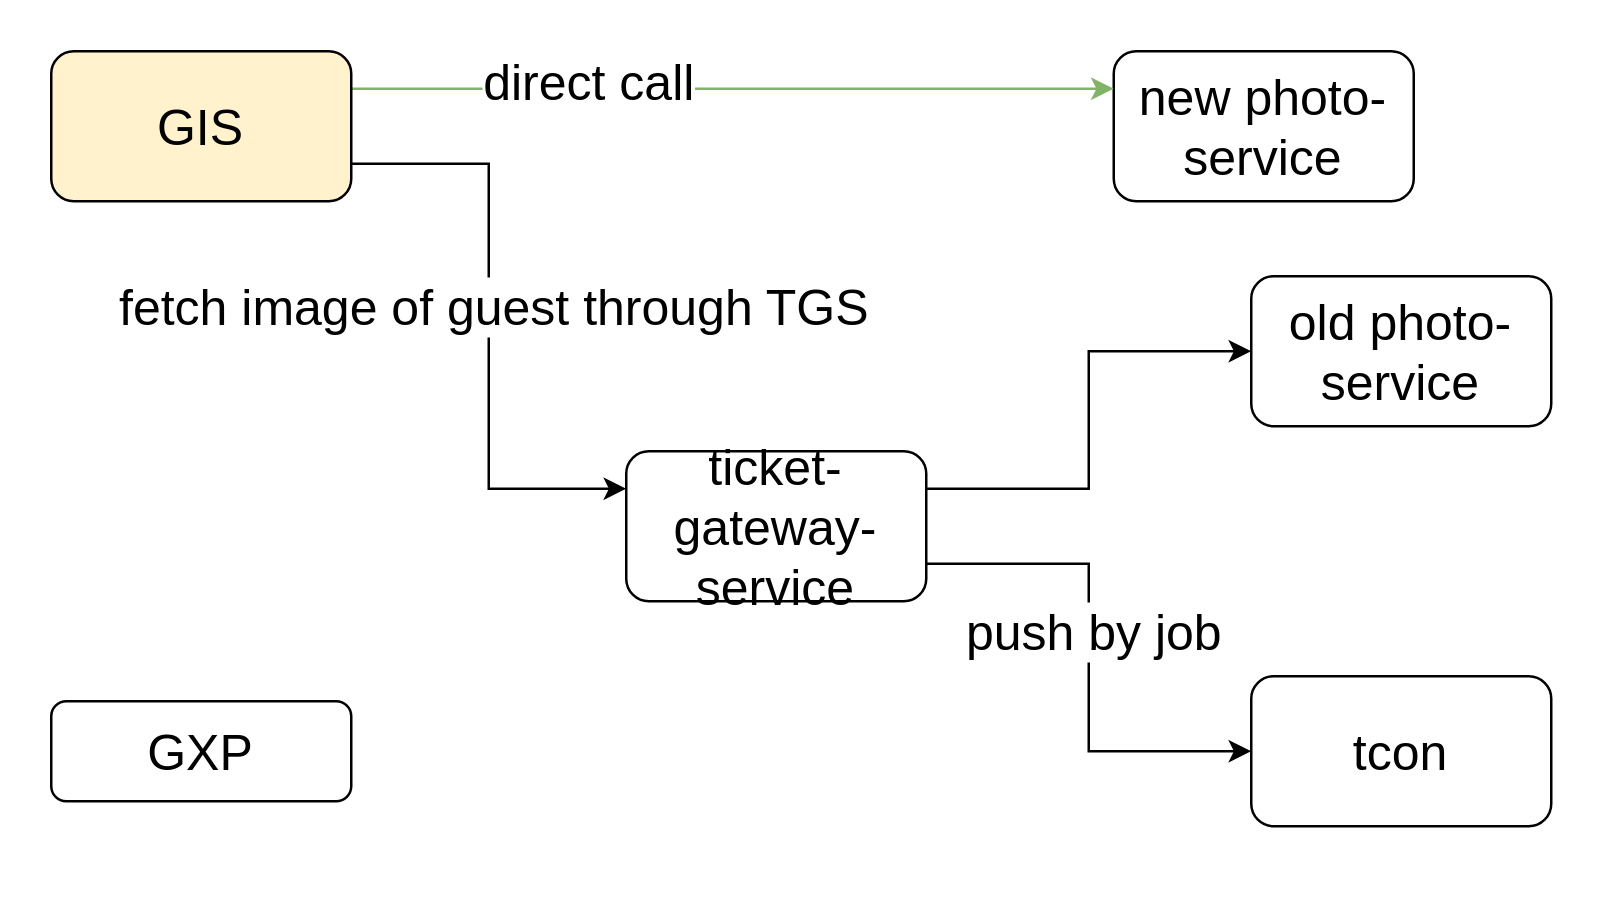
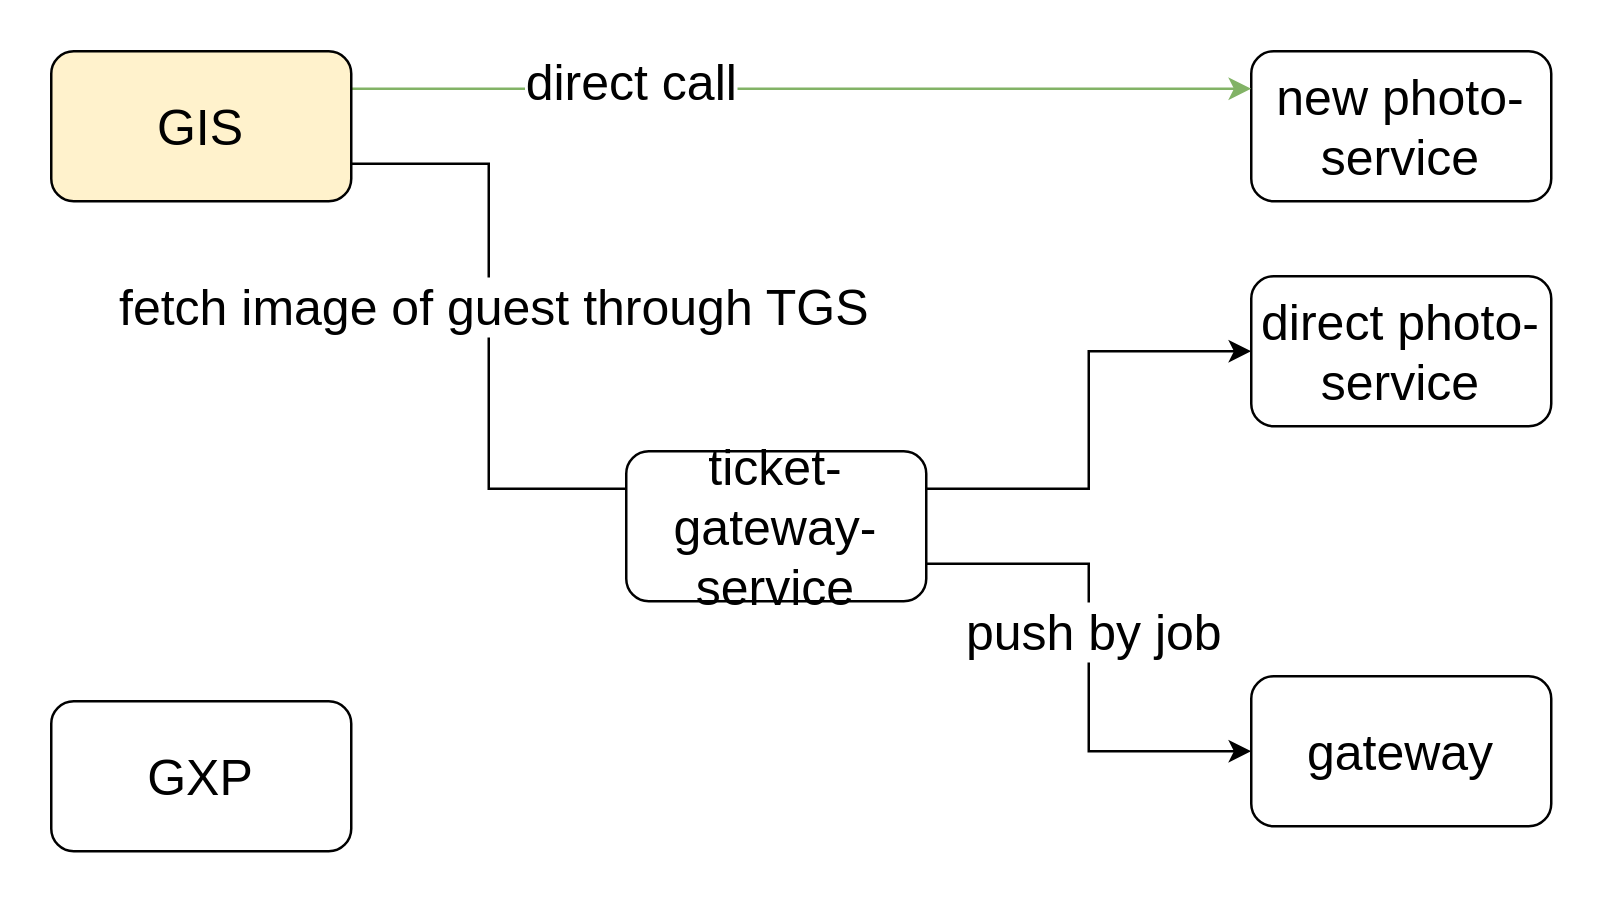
  <mxCell id="0" />
  <mxCell id="1" parent="0" />
  <mxCell id="2" style="edgeStyle=orthogonalEdgeStyle;rounded=0;orthogonalLoop=1;jettySize=auto;html=1;exitX=1;exitY=0.25;exitDx=0;exitDy=0;entryX=0;entryY=0.5;entryDx=0;entryDy=0;fontSize=20;" parent="1" source="5" target="6" edge="1"><mxGeometry relative="1" as="geometry" /></mxCell>
  <mxCell id="3" style="edgeStyle=orthogonalEdgeStyle;rounded=0;orthogonalLoop=1;jettySize=auto;html=1;exitX=1;exitY=0.75;exitDx=0;exitDy=0;entryX=0;entryY=0.5;entryDx=0;entryDy=0;fontSize=20;" parent="1" source="5" target="8" edge="1"><mxGeometry relative="1" as="geometry" /></mxCell>
  <mxCell id="4" value="push by job" style="edgeLabel;html=1;align=center;verticalAlign=middle;resizable=0;points=[];fontSize=20;" parent="3" vertex="1" connectable="0"><mxGeometry x="-0.112" y="1" relative="1" as="geometry"><mxPoint as="offset" /></mxGeometry></mxCell>
  <mxCell id="5" value="ticket-gateway-service" style="rounded=1;whiteSpace=wrap;html=1;fontSize=20;" parent="1" vertex="1"><mxGeometry x="250" y="180" width="120" height="60" as="geometry" /></mxCell>
- <mxCell id="6" value="old photo-service" style="rounded=1;whiteSpace=wrap;html=1;fontSize=20;" parent="1" vertex="1"><mxGeometry x="500" y="110" width="120" height="60" as="geometry" /></mxCell>
- <mxCell id="7" value="new photo-service" style="rounded=1;whiteSpace=wrap;html=1;fontSize=20;" parent="1" vertex="1"><mxGeometry x="445" y="20" width="120" height="60" as="geometry" /></mxCell>
- <mxCell id="8" value="tcon" style="rounded=1;whiteSpace=wrap;html=1;fontSize=20;" parent="1" vertex="1"><mxGeometry x="500" y="270" width="120" height="60" as="geometry" /></mxCell>
- <mxCell id="9" value="GXP" style="rounded=1;whiteSpace=wrap;html=1;fontSize=20;" parent="1" vertex="1"><mxGeometry x="20" y="280" width="120" height="40" as="geometry" /></mxCell>
- <mxCell id="10" style="edgeStyle=orthogonalEdgeStyle;rounded=0;orthogonalLoop=1;jettySize=auto;html=1;exitX=1;exitY=0.75;exitDx=0;exitDy=0;entryX=0;entryY=0.25;entryDx=0;entryDy=0;fontSize=20;" parent="1" source="14" target="5" edge="1"><mxGeometry relative="1" as="geometry" /></mxCell>
+ <mxCell id="6" value="direct photo-service" style="rounded=1;whiteSpace=wrap;html=1;fontSize=20;" parent="1" vertex="1"><mxGeometry x="500" y="110" width="120" height="60" as="geometry" /></mxCell>
+ <mxCell id="7" value="new photo-service" style="rounded=1;whiteSpace=wrap;html=1;fontSize=20;" parent="1" vertex="1"><mxGeometry x="500" y="20" width="120" height="60" as="geometry" /></mxCell>
+ <mxCell id="8" value="gateway" style="rounded=1;whiteSpace=wrap;html=1;fontSize=20;" parent="1" vertex="1"><mxGeometry x="500" y="270" width="120" height="60" as="geometry" /></mxCell>
+ <mxCell id="9" value="GXP" style="rounded=1;whiteSpace=wrap;html=1;fontSize=20;" parent="1" vertex="1"><mxGeometry x="20" y="280" width="120" height="60" as="geometry" /></mxCell>
+ <mxCell id="10" style="edgeStyle=orthogonalEdgeStyle;rounded=0;orthogonalLoop=1;jettySize=auto;html=1;exitX=1;exitY=0.75;exitDx=0;exitDy=0;entryX=0;entryY=0.25;entryDx=0;entryDy=0;fontSize=20;endArrow=none;" parent="1" source="14" target="5" edge="1"><mxGeometry relative="1" as="geometry" /></mxCell>
  <mxCell id="11" value="fetch image of guest through TGS" style="edgeLabel;html=1;align=center;verticalAlign=middle;resizable=0;points=[];fontSize=20;" parent="10" vertex="1" connectable="0"><mxGeometry x="-0.075" y="1" relative="1" as="geometry"><mxPoint as="offset" /></mxGeometry></mxCell>
  <mxCell id="12" style="edgeStyle=orthogonalEdgeStyle;rounded=0;orthogonalLoop=1;jettySize=auto;html=1;exitX=1;exitY=0.25;exitDx=0;exitDy=0;entryX=0;entryY=0.25;entryDx=0;entryDy=0;fillColor=#d5e8d4;strokeColor=#82b366;fontSize=20;" parent="1" source="14" target="7" edge="1"><mxGeometry relative="1" as="geometry" /></mxCell>
  <mxCell id="13" value="direct call" style="edgeLabel;html=1;align=center;verticalAlign=middle;resizable=0;points=[];fontSize=20;" parent="12" vertex="1" connectable="0"><mxGeometry x="-0.383" y="3" relative="1" as="geometry"><mxPoint as="offset" /></mxGeometry></mxCell>
  <mxCell id="14" value="GIS" style="rounded=1;whiteSpace=wrap;html=1;fontSize=20;fillColor=#fff2cc;" parent="1" vertex="1"><mxGeometry x="20" y="20" width="120" height="60" as="geometry" /></mxCell>
